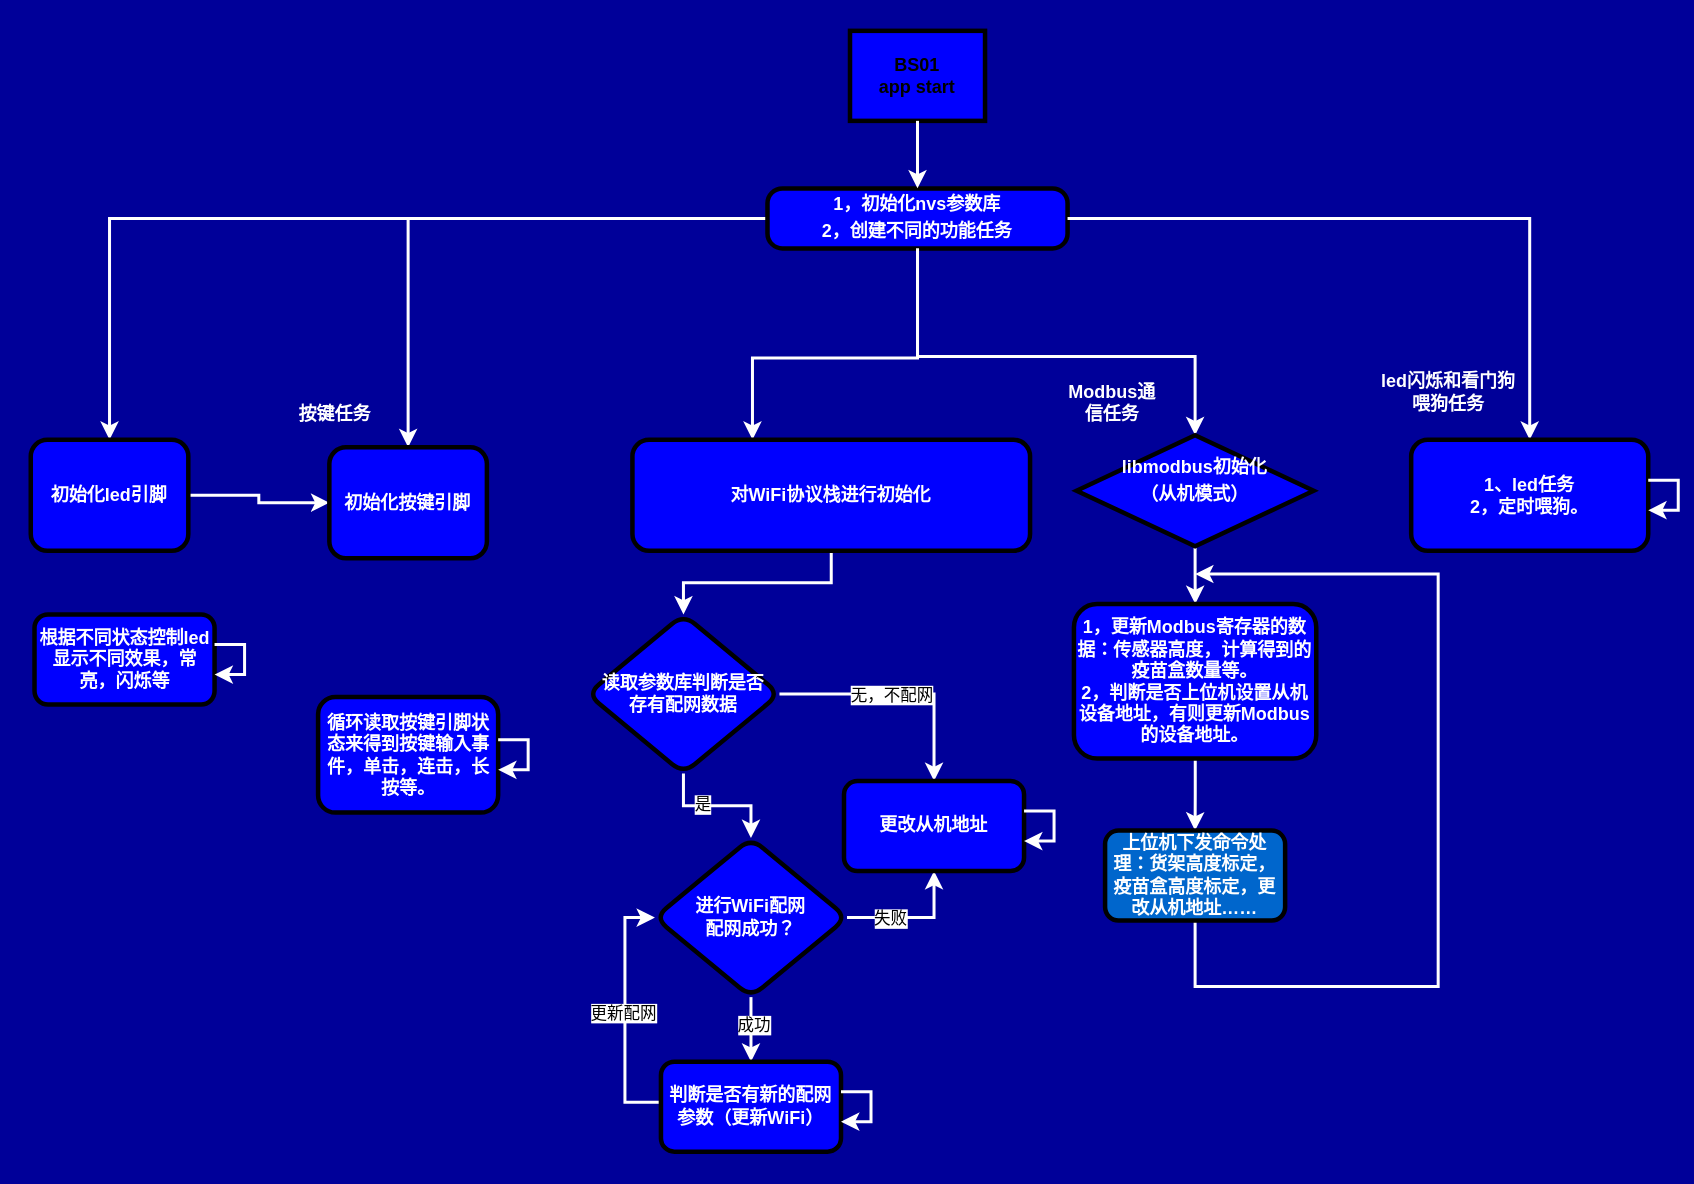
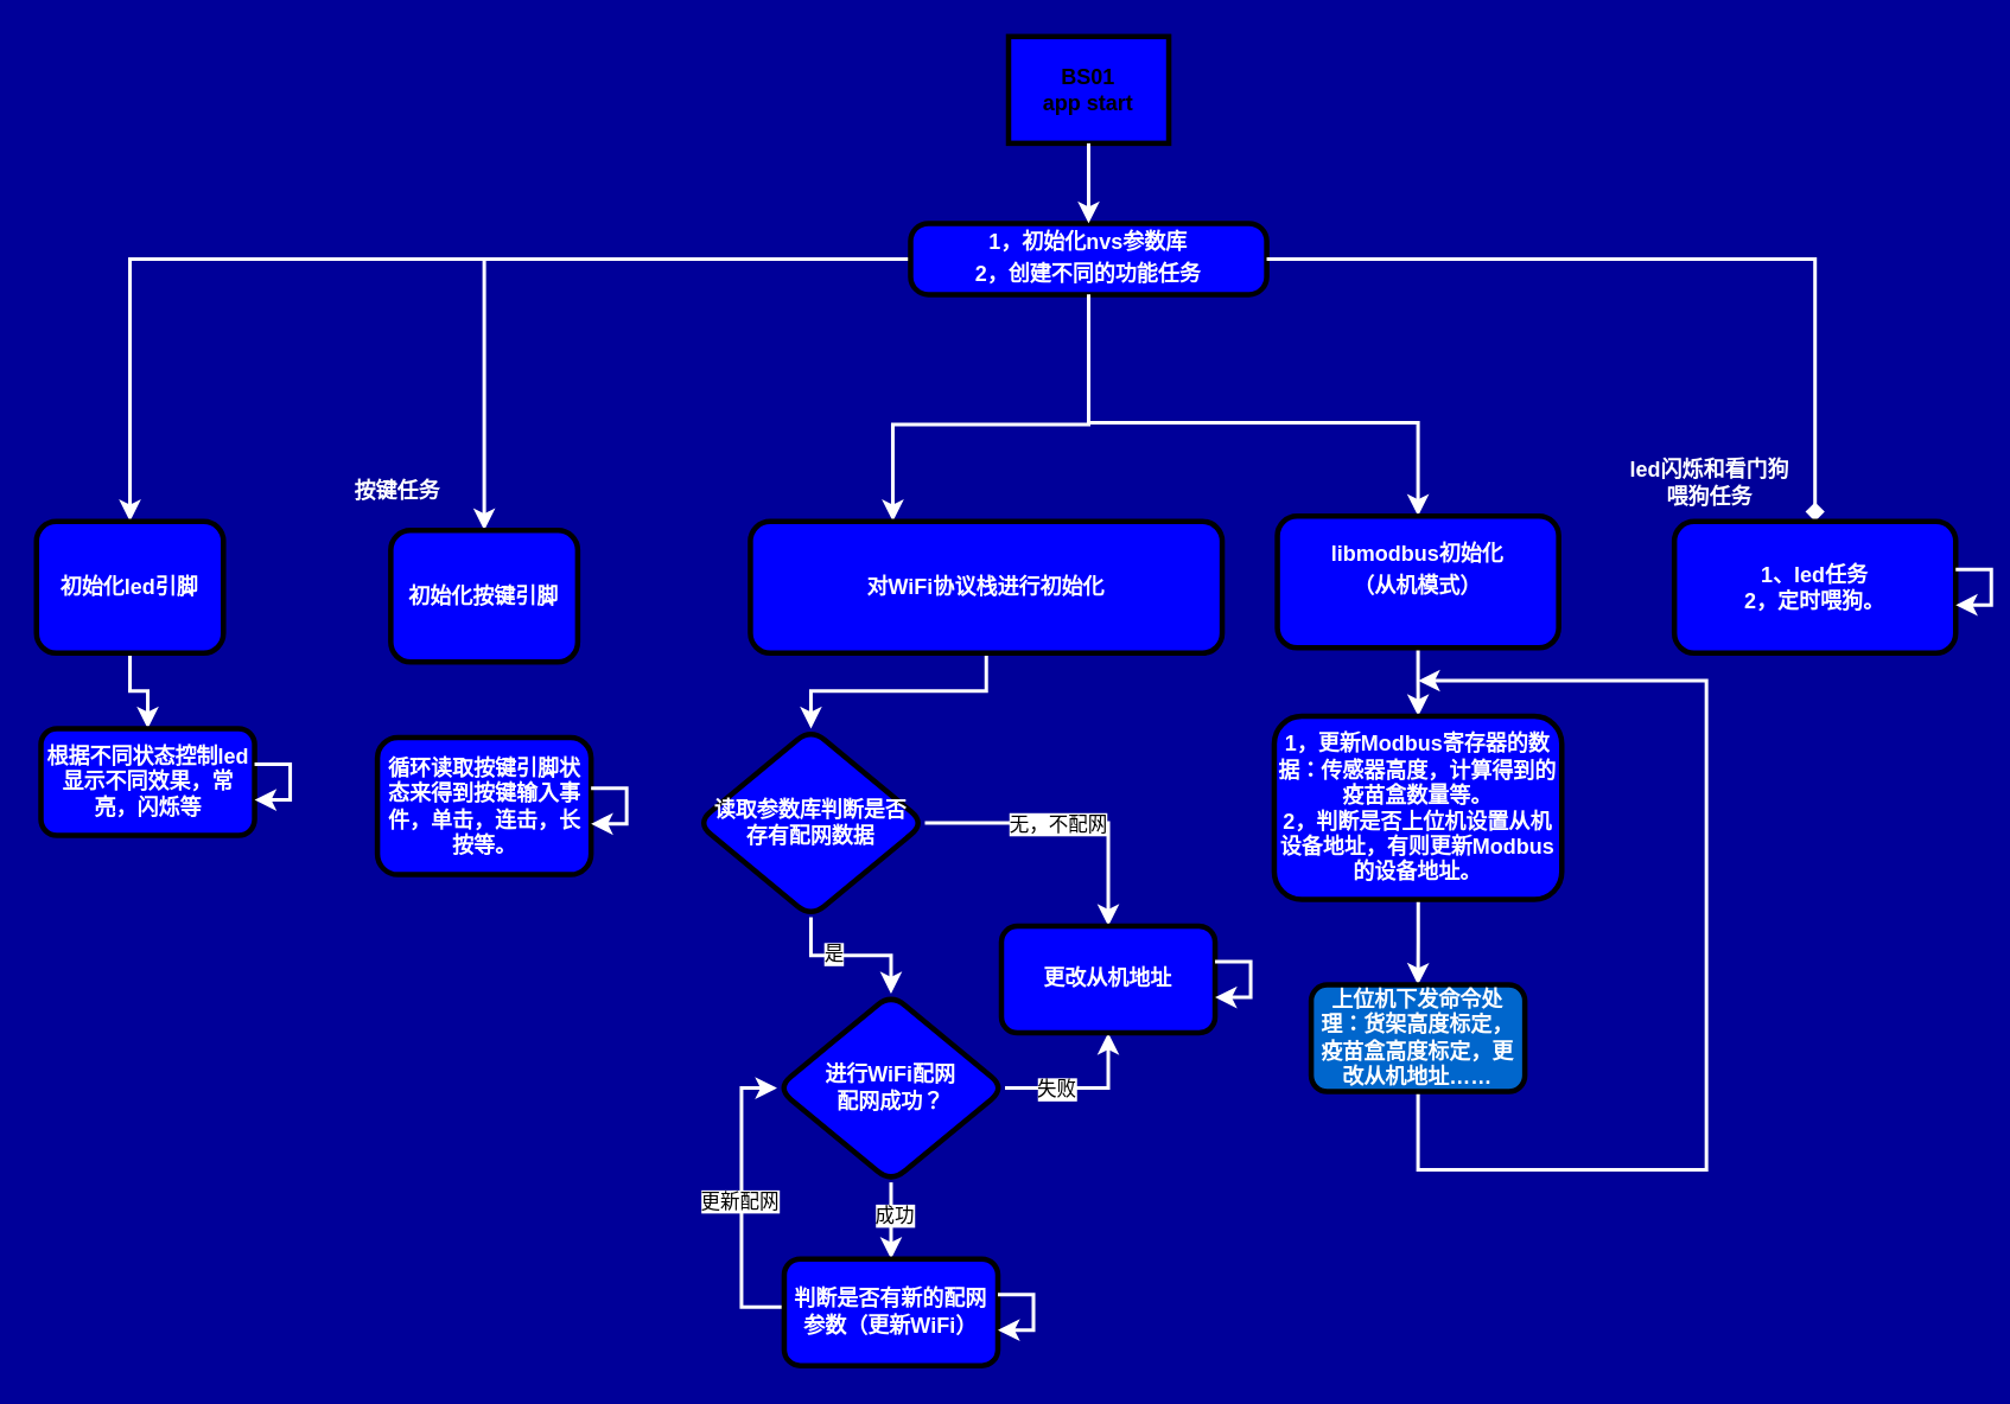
  <mxCell id="0" />
  <mxCell id="1" parent="0" />
  <mxCell id="2" value="" style="edgeStyle=orthogonalEdgeStyle;rounded=0;orthogonalLoop=1;jettySize=auto;html=1;strokeColor=#FFFFFF;strokeWidth=2;" parent="1" source="4" target="8" edge="1"><mxGeometry relative="1" as="geometry" /></mxCell>
  <mxCell id="3" style="edgeStyle=orthogonalEdgeStyle;rounded=0;orthogonalLoop=1;jettySize=auto;html=1;strokeColor=#FFFFFF;strokeWidth=2;" edge="1" parent="1" source="4" target="39"><mxGeometry relative="1" as="geometry" /></mxCell>
  <mxCell id="4" value="&lt;p style=&quot;margin: 4px 0px 0px;&quot;&gt;&lt;span style=&quot;color: rgb(255, 255, 255);&quot;&gt;1，初始化nvs参数库&lt;/span&gt;&lt;br&gt;&lt;/p&gt;&lt;p style=&quot;margin: 4px 0px 0px;&quot;&gt;&lt;span style=&quot;color: rgb(255, 255, 255);&quot;&gt;2，创建不同的功能任务&lt;/span&gt;&lt;/p&gt;&lt;p style=&quot;margin: 4px 0px 0px;&quot;&gt;&lt;span style=&quot;color: rgb(255, 255, 255);&quot;&gt;&lt;br&gt;&lt;/span&gt;&lt;/p&gt;" style="verticalAlign=middle;align=center;overflow=fill;fontSize=12;fontFamily=Helvetica;html=1;rounded=1;fontStyle=1;strokeWidth=3;fillColor=#0000FF;arcSize=25;" parent="1" vertex="1"><mxGeometry x="511" y="125" width="200" height="40" as="geometry" /></mxCell>
  <mxCell id="5" value="BS01&#10;app start" style="whiteSpace=wrap;align=center;verticalAlign=middle;fontStyle=1;strokeWidth=3;fillColor=#0000ff;" parent="1" vertex="1"><mxGeometry x="566" y="20" width="90" height="60" as="geometry" /></mxCell>
  <mxCell id="6" value="" style="edgeStyle=none;noEdgeStyle=1;strokeColor=#FFFFFF;strokeWidth=2" parent="1" source="5" target="4" edge="1"><mxGeometry width="100" height="100" relative="1" as="geometry"><mxPoint x="796" y="62" as="sourcePoint" /><mxPoint x="896" y="-38" as="targetPoint" /></mxGeometry></mxCell>
- <mxCell id="7" value="" style="edgeStyle=orthogonalEdgeStyle;rounded=0;orthogonalLoop=1;jettySize=auto;html=1;strokeColor=#FFFFFF;strokeWidth=2;" parent="1" source="8" target="39" edge="1"><mxGeometry relative="1" as="geometry" /></mxCell>
+ <mxCell id="7" value="" style="edgeStyle=orthogonalEdgeStyle;rounded=0;orthogonalLoop=1;jettySize=auto;html=1;strokeColor=#FFFFFF;strokeWidth=2;" parent="1" source="8" target="19" edge="1"><mxGeometry relative="1" as="geometry" /></mxCell>
  <mxCell id="8" value="初始化led引脚" style="whiteSpace=wrap;html=1;fillColor=#0000FF;rounded=1;fontStyle=1;strokeWidth=3;fontColor=#FFFFFF;" parent="1" vertex="1"><mxGeometry x="20" y="292.5" width="105" height="74" as="geometry" /></mxCell>
  <mxCell id="9" value="" style="edgeStyle=orthogonalEdgeStyle;rounded=0;orthogonalLoop=1;jettySize=auto;html=1;strokeColor=#FFFFFF;strokeWidth=2;" parent="1" source="4" target="11" edge="1"><mxGeometry relative="1" as="geometry"><mxPoint x="716" y="232" as="sourcePoint" /><mxPoint x="508" y="304" as="targetPoint" /><Array as="points"><mxPoint x="611" y="238" /><mxPoint x="501" y="238" /></Array></mxGeometry></mxCell>
  <mxCell id="10" value="" style="edgeStyle=orthogonalEdgeStyle;shape=connector;rounded=0;orthogonalLoop=1;jettySize=auto;html=1;strokeColor=#FFFFFF;strokeWidth=2;align=center;verticalAlign=middle;fontFamily=Helvetica;fontSize=11;fontColor=default;labelBackgroundColor=default;endArrow=classic;" parent="1" source="11" target="22" edge="1"><mxGeometry relative="1" as="geometry" /></mxCell>
  <mxCell id="11" value="对WiFi协议栈进行初始化" style="whiteSpace=wrap;html=1;fillColor=#0000FF;rounded=1;fontStyle=1;strokeWidth=3;fontColor=#FFFFFF;" parent="1" vertex="1"><mxGeometry x="421" y="292.5" width="265" height="74" as="geometry" /></mxCell>
  <mxCell id="12" value="" style="edgeStyle=orthogonalEdgeStyle;rounded=0;orthogonalLoop=1;jettySize=auto;html=1;strokeColor=#FFFFFF;strokeWidth=2;" parent="1" source="4" target="14" edge="1"><mxGeometry relative="1" as="geometry"><mxPoint x="610" y="161" as="sourcePoint" /><mxPoint x="749" y="304.5" as="targetPoint" /><Array as="points"><mxPoint x="611" y="237" /><mxPoint x="796" y="237" /></Array></mxGeometry></mxCell>
  <mxCell id="13" value="" style="edgeStyle=orthogonalEdgeStyle;shape=connector;rounded=0;orthogonalLoop=1;jettySize=auto;html=1;strokeColor=#FFFFFF;strokeWidth=2;align=center;verticalAlign=middle;fontFamily=Helvetica;fontSize=11;fontColor=default;labelBackgroundColor=default;endArrow=classic;" parent="1" source="14" target="31" edge="1"><mxGeometry relative="1" as="geometry" /></mxCell>
- <mxCell id="14" value="&lt;p style=&quot;color: rgb(0, 0, 0); text-wrap: nowrap; margin: 4px 0px 0px;&quot;&gt;&lt;font color=&quot;#ffffff&quot;&gt;libmodbus初始化&lt;/font&gt;&lt;/p&gt;&lt;p style=&quot;color: rgb(0, 0, 0); text-wrap: nowrap; margin: 4px 0px 0px;&quot;&gt;&lt;font color=&quot;#ffffff&quot;&gt;（从机模式&lt;/font&gt;&lt;span style=&quot;color: rgb(255, 255, 255); background-color: initial;&quot;&gt;）&lt;/span&gt;&lt;/p&gt;&lt;p style=&quot;color: rgb(0, 0, 0); text-wrap: nowrap; margin: 4px 0px 0px;&quot;&gt;&lt;br&gt;&lt;/p&gt;" style="rhombus;whiteSpace=wrap;html=1;fillColor=#0000FF;fontStyle=1;strokeWidth=3;fontColor=#FFFFFF;" parent="1" vertex="1"><mxGeometry x="717" y="289.5" width="158" height="74" as="geometry" /></mxCell>
- <mxCell id="15" value="Modbus通信任务" style="text;strokeColor=none;align=center;fillColor=none;html=1;verticalAlign=middle;whiteSpace=wrap;rounded=0;fontFamily=Helvetica;fontSize=12;fontColor=#FFFFFF;fontStyle=1;" parent="1" vertex="1"><mxGeometry x="711" y="253" width="60" height="30" as="geometry" /></mxCell>
- <mxCell id="16" value="" style="edgeStyle=orthogonalEdgeStyle;rounded=0;orthogonalLoop=1;jettySize=auto;html=1;strokeColor=#FFFFFF;strokeWidth=2;" parent="1" source="4" target="17" edge="1"><mxGeometry relative="1" as="geometry"><mxPoint x="1207" y="132.5" as="sourcePoint" /></mxGeometry></mxCell>
+ <mxCell id="14" value="&lt;p style=&quot;color: rgb(0, 0, 0); text-wrap: nowrap; margin: 4px 0px 0px;&quot;&gt;&lt;font color=&quot;#ffffff&quot;&gt;libmodbus初始化&lt;/font&gt;&lt;/p&gt;&lt;p style=&quot;color: rgb(0, 0, 0); text-wrap: nowrap; margin: 4px 0px 0px;&quot;&gt;&lt;font color=&quot;#ffffff&quot;&gt;（从机模式&lt;/font&gt;&lt;span style=&quot;color: rgb(255, 255, 255); background-color: initial;&quot;&gt;）&lt;/span&gt;&lt;/p&gt;&lt;p style=&quot;color: rgb(0, 0, 0); text-wrap: nowrap; margin: 4px 0px 0px;&quot;&gt;&lt;br&gt;&lt;/p&gt;" style="whiteSpace=wrap;html=1;fillColor=#0000FF;rounded=1;fontStyle=1;strokeWidth=3;fontColor=#FFFFFF;" parent="1" vertex="1"><mxGeometry x="717" y="289.5" width="158" height="74" as="geometry" /></mxCell>
+ <mxCell id="16" value="" style="edgeStyle=orthogonalEdgeStyle;rounded=0;orthogonalLoop=1;jettySize=auto;html=1;strokeColor=#FFFFFF;strokeWidth=2;endArrow=diamond;" parent="1" source="4" target="17" edge="1"><mxGeometry relative="1" as="geometry"><mxPoint x="1207" y="132.5" as="sourcePoint" /></mxGeometry></mxCell>
  <mxCell id="17" value="1、led任务&lt;div&gt;2，定时喂狗。&lt;/div&gt;" style="whiteSpace=wrap;html=1;fillColor=#0000FF;rounded=1;fontStyle=1;strokeWidth=3;fontColor=#FFFFFF;" parent="1" vertex="1"><mxGeometry x="940" y="292.5" width="158" height="74" as="geometry" /></mxCell>
- <mxCell id="18" value="led闪烁和看门狗喂狗任务" style="text;strokeColor=none;align=center;fillColor=none;html=1;verticalAlign=middle;whiteSpace=wrap;rounded=0;fontFamily=Helvetica;fontSize=12;fontColor=#FFFFFF;fontStyle=1;" parent="1" vertex="1"><mxGeometry x="917" y="246" width="96" height="30" as="geometry" /></mxCell>
+ <mxCell id="18" value="led闪烁和看门狗喂狗任务" style="text;strokeColor=none;align=center;fillColor=none;html=1;verticalAlign=middle;whiteSpace=wrap;rounded=0;fontFamily=Helvetica;fontSize=12;fontColor=#FFFFFF;fontStyle=1;" parent="1" vertex="1"><mxGeometry x="912" y="256" width="96" height="30" as="geometry" /></mxCell>
  <mxCell id="19" value="根据不同状态控制led显示不同效果，常亮，闪烁等" style="whiteSpace=wrap;html=1;fillColor=#0000FF;fontColor=#FFFFFF;rounded=1;fontStyle=1;strokeWidth=3;" parent="1" vertex="1"><mxGeometry x="22.5" y="409" width="120" height="60" as="geometry" /></mxCell>
  <mxCell id="20" value="" style="edgeStyle=orthogonalEdgeStyle;shape=connector;rounded=0;orthogonalLoop=1;jettySize=auto;html=1;strokeColor=#FFFFFF;strokeWidth=2;align=center;verticalAlign=middle;fontFamily=Helvetica;fontSize=11;fontColor=default;labelBackgroundColor=default;endArrow=classic;" parent="1" source="22" target="27" edge="1"><mxGeometry relative="1" as="geometry" /></mxCell>
  <mxCell id="21" value="是" style="edgeLabel;html=1;align=center;verticalAlign=middle;resizable=0;points=[];fontFamily=Helvetica;fontSize=11;fontColor=default;labelBackgroundColor=default;" parent="20" vertex="1" connectable="0"><mxGeometry x="-0.233" y="1" relative="1" as="geometry"><mxPoint as="offset" /></mxGeometry></mxCell>
  <mxCell id="22" value="读取参数库判断是否&lt;div&gt;存有配网数据&lt;/div&gt;" style="rhombus;whiteSpace=wrap;html=1;fillColor=#0000FF;fontColor=#FFFFFF;rounded=1;fontStyle=1;strokeWidth=3;" parent="1" vertex="1"><mxGeometry x="391" y="409" width="128" height="106" as="geometry" /></mxCell>
  <mxCell id="23" value="" style="edgeStyle=orthogonalEdgeStyle;shape=connector;rounded=0;orthogonalLoop=1;jettySize=auto;html=1;strokeColor=#FFFFFF;strokeWidth=2;align=center;verticalAlign=middle;fontFamily=Helvetica;fontSize=11;fontColor=default;labelBackgroundColor=default;endArrow=classic;" parent="1" source="27" target="38" edge="1"><mxGeometry relative="1" as="geometry" /></mxCell>
  <mxCell id="24" value="成功" style="edgeLabel;html=1;align=center;verticalAlign=middle;resizable=0;points=[];fontFamily=Helvetica;fontSize=11;fontColor=default;labelBackgroundColor=default;" parent="23" vertex="1" connectable="0"><mxGeometry x="-0.152" y="1" relative="1" as="geometry"><mxPoint as="offset" /></mxGeometry></mxCell>
  <mxCell id="25" style="edgeStyle=orthogonalEdgeStyle;shape=connector;rounded=0;orthogonalLoop=1;jettySize=auto;html=1;strokeColor=#FFFFFF;strokeWidth=2;align=center;verticalAlign=middle;fontFamily=Helvetica;fontSize=11;fontColor=default;labelBackgroundColor=default;endArrow=classic;exitX=1;exitY=0.5;exitDx=0;exitDy=0;" edge="1" parent="1" source="27" target="43"><mxGeometry relative="1" as="geometry"><mxPoint x="620.4" y="611" as="targetPoint" /><Array as="points"><mxPoint x="622" y="611" /></Array></mxGeometry></mxCell>
  <mxCell id="26" value="失败" style="edgeLabel;html=1;align=center;verticalAlign=middle;resizable=0;points=[];fontFamily=Helvetica;fontSize=11;fontColor=default;labelBackgroundColor=default;" vertex="1" connectable="0" parent="25"><mxGeometry x="-0.362" relative="1" as="geometry"><mxPoint as="offset" /></mxGeometry></mxCell>
  <mxCell id="27" value="进行WiFi配网&lt;div&gt;配网成功？&lt;/div&gt;" style="rhombus;whiteSpace=wrap;html=1;fillColor=#0000FF;fontColor=#FFFFFF;rounded=1;fontStyle=1;strokeWidth=3;" parent="1" vertex="1"><mxGeometry x="436" y="558" width="128" height="106" as="geometry" /></mxCell>
  <mxCell id="28" style="edgeStyle=orthogonalEdgeStyle;shape=connector;rounded=0;orthogonalLoop=1;jettySize=auto;html=1;strokeColor=#FFFFFF;strokeWidth=2;align=center;verticalAlign=middle;fontFamily=Helvetica;fontSize=11;fontColor=default;labelBackgroundColor=default;endArrow=classic;elbow=vertical;" parent="1" source="22" target="43" edge="1"><mxGeometry relative="1" as="geometry"><mxPoint x="614" y="610" as="targetPoint" /><Array as="points"><mxPoint x="622" y="462" /></Array></mxGeometry></mxCell>
  <mxCell id="29" value="无，不配网" style="edgeLabel;html=1;align=center;verticalAlign=middle;resizable=0;points=[];fontFamily=Helvetica;fontSize=11;fontColor=default;labelBackgroundColor=default;" parent="28" vertex="1" connectable="0"><mxGeometry x="-0.086" relative="1" as="geometry"><mxPoint as="offset" /></mxGeometry></mxCell>
  <mxCell id="30" value="" style="edgeStyle=orthogonalEdgeStyle;shape=connector;rounded=0;orthogonalLoop=1;jettySize=auto;html=1;strokeColor=#FFFFFF;strokeWidth=2;align=center;verticalAlign=middle;fontFamily=Helvetica;fontSize=11;fontColor=default;labelBackgroundColor=default;endArrow=classic;" parent="1" source="31" target="33" edge="1"><mxGeometry relative="1" as="geometry" /></mxCell>
  <mxCell id="31" value="1，更新Modbus寄存器的数据：传感器高度，计算得到的疫苗盒数量等。&lt;div&gt;2，判断是否上位机设置从机设备地址，有则更新Modbus的设备地址。&lt;/div&gt;" style="whiteSpace=wrap;html=1;fillColor=#0000FF;fontColor=#FFFFFF;rounded=1;fontStyle=1;strokeWidth=3;" parent="1" vertex="1"><mxGeometry x="715.25" y="402" width="161.5" height="103" as="geometry" /></mxCell>
  <mxCell id="32" style="edgeStyle=orthogonalEdgeStyle;shape=connector;rounded=0;orthogonalLoop=1;jettySize=auto;html=1;strokeColor=#FFFFFF;strokeWidth=2;align=center;verticalAlign=middle;fontFamily=Helvetica;fontSize=11;fontColor=default;labelBackgroundColor=default;endArrow=classic;" parent="1" source="33" edge="1"><mxGeometry relative="1" as="geometry"><mxPoint x="796" y="382" as="targetPoint" /><Array as="points"><mxPoint x="796" y="657" /><mxPoint x="958" y="657" /><mxPoint x="958" y="382" /></Array></mxGeometry></mxCell>
  <mxCell id="33" value="上位机下发命令处理：货架高度标定，疫苗盒高度标定，更改从机地址……" style="whiteSpace=wrap;html=1;fillColor=#0066cc;fontColor=#FFFFFF;rounded=1;fontStyle=1;strokeWidth=3;" parent="1" vertex="1"><mxGeometry x="736" y="553" width="120" height="60" as="geometry" /></mxCell>
  <mxCell id="34" style="edgeStyle=orthogonalEdgeStyle;shape=connector;rounded=0;orthogonalLoop=1;jettySize=auto;html=1;strokeColor=#FFFFFF;strokeWidth=2;align=center;verticalAlign=middle;fontFamily=Helvetica;fontSize=11;fontColor=default;labelBackgroundColor=default;endArrow=classic;elbow=vertical;" parent="1" source="19" target="19" edge="1"><mxGeometry relative="1" as="geometry" /></mxCell>
  <mxCell id="35" style="edgeStyle=orthogonalEdgeStyle;shape=connector;rounded=0;orthogonalLoop=1;jettySize=auto;html=1;strokeColor=#FFFFFF;strokeWidth=2;align=center;verticalAlign=middle;fontFamily=Helvetica;fontSize=11;fontColor=default;labelBackgroundColor=default;endArrow=classic;" parent="1" source="17" target="17" edge="1"><mxGeometry relative="1" as="geometry" /></mxCell>
  <mxCell id="36" value="" style="edgeStyle=orthogonalEdgeStyle;shape=connector;rounded=0;orthogonalLoop=1;jettySize=auto;html=1;strokeColor=#FFFFFF;strokeWidth=2;align=center;verticalAlign=middle;fontFamily=Helvetica;fontSize=11;fontColor=default;labelBackgroundColor=default;endArrow=classic;entryX=0;entryY=0.5;entryDx=0;entryDy=0;exitX=0;exitY=0.45;exitDx=0;exitDy=0;exitPerimeter=0;" parent="1" source="38" target="27" edge="1"><mxGeometry relative="1" as="geometry"><mxPoint x="500" y="800" as="targetPoint" /></mxGeometry></mxCell>
  <mxCell id="37" value="更新配网" style="edgeLabel;html=1;align=center;verticalAlign=middle;resizable=0;points=[];fontFamily=Helvetica;fontSize=11;fontColor=default;labelBackgroundColor=default;" vertex="1" connectable="0" parent="36"><mxGeometry x="0.011" y="2" relative="1" as="geometry"><mxPoint as="offset" /></mxGeometry></mxCell>
  <mxCell id="38" value="判断是否有新的配网参数（更新WiFi）" style="whiteSpace=wrap;html=1;fillColor=#0000FF;fontColor=#FFFFFF;rounded=1;fontStyle=1;strokeWidth=3;" parent="1" vertex="1"><mxGeometry x="440" y="707" width="120" height="60" as="geometry" /></mxCell>
  <mxCell id="39" value="初始化按键引脚" style="whiteSpace=wrap;html=1;fillColor=#0000FF;rounded=1;fontStyle=1;strokeWidth=3;fontColor=#FFFFFF;" vertex="1" parent="1"><mxGeometry x="219" y="297.5" width="105" height="74" as="geometry" /></mxCell>
  <mxCell id="40" value="按键任务" style="text;strokeColor=none;align=center;fillColor=none;html=1;verticalAlign=middle;whiteSpace=wrap;rounded=0;fontFamily=Helvetica;fontSize=12;fontColor=#FFFFFF;fontStyle=1;" vertex="1" parent="1"><mxGeometry x="193" y="261" width="60" height="30" as="geometry" /></mxCell>
- <mxCell id="41" value="循环读取按键引脚状态来得到按键输入事件，单击，连击，长按等。" style="whiteSpace=wrap;html=1;fillColor=#0000FF;fontColor=#FFFFFF;rounded=1;fontStyle=1;strokeWidth=3;" vertex="1" parent="1"><mxGeometry x="211.5" y="464" width="120" height="77" as="geometry" /></mxCell>
+ <mxCell id="41" value="循环读取按键引脚状态来得到按键输入事件，单击，连击，长按等。" style="whiteSpace=wrap;html=1;fillColor=#0000FF;fontColor=#FFFFFF;rounded=1;fontStyle=1;strokeWidth=3;" vertex="1" parent="1"><mxGeometry x="211.5" y="414" width="120" height="77" as="geometry" /></mxCell>
  <mxCell id="42" style="edgeStyle=orthogonalEdgeStyle;shape=connector;rounded=0;orthogonalLoop=1;jettySize=auto;html=1;strokeColor=#FFFFFF;strokeWidth=2;align=center;verticalAlign=middle;fontFamily=Helvetica;fontSize=11;fontColor=default;labelBackgroundColor=default;endArrow=classic;elbow=vertical;" edge="1" parent="1" source="41" target="41"><mxGeometry relative="1" as="geometry" /></mxCell>
  <mxCell id="43" value="更改从机地址" style="whiteSpace=wrap;html=1;fillColor=#0000FF;fontColor=#FFFFFF;rounded=1;fontStyle=1;strokeWidth=3;" vertex="1" parent="1"><mxGeometry x="562" y="520" width="120" height="60" as="geometry" /></mxCell>
  <mxCell id="44" style="edgeStyle=orthogonalEdgeStyle;shape=connector;rounded=0;orthogonalLoop=1;jettySize=auto;html=1;strokeColor=#FFFFFF;strokeWidth=2;align=center;verticalAlign=middle;fontFamily=Helvetica;fontSize=11;fontColor=default;labelBackgroundColor=default;endArrow=classic;" edge="1" parent="1" source="43" target="43"><mxGeometry relative="1" as="geometry" /></mxCell>
  <mxCell id="45" style="edgeStyle=orthogonalEdgeStyle;shape=connector;rounded=0;orthogonalLoop=1;jettySize=auto;html=1;strokeColor=#FFFFFF;strokeWidth=2;align=center;verticalAlign=middle;fontFamily=Helvetica;fontSize=11;fontColor=default;labelBackgroundColor=default;endArrow=classic;" edge="1" parent="1" source="38" target="38"><mxGeometry relative="1" as="geometry" /></mxCell>
